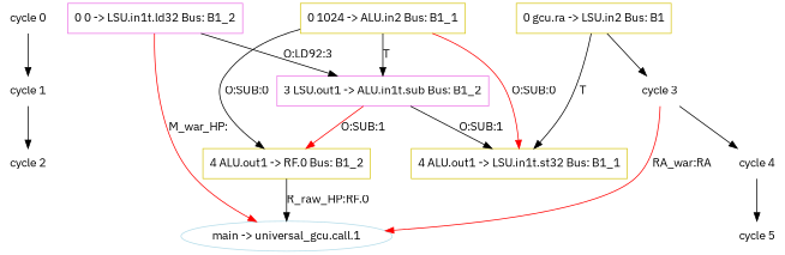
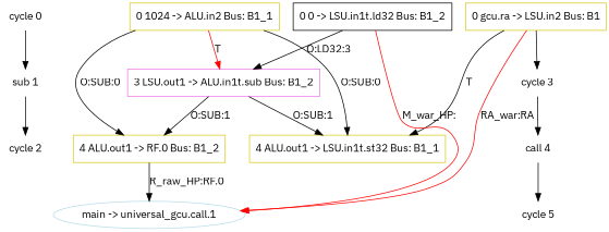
  digraph {
    fontname="IBM Plex Sans"
    node [fontname="IBM Plex Sans" shape=plaintext]
    edge [fontname="IBM Plex Sans"]
    "cycle 0"
-   "cycle 1"
+   "cycle 1" [label="sub 1"]
    "cycle 2"
    "cycle 3"
-   "cycle 4"
+   "cycle 4" [label="call 4"]
    "cycle 5"
    n7 [color="#d8c81b" label="0 1024 -> ALU.in2 Bus: B1_1" shape=box]
    n8 [color="#d8c81b" label="0 gcu.ra -> LSU.in2 Bus: B1" shape=box]
-   n9 [color="#ec75e7" label="0 0 -> LSU.in1t.ld32 Bus: B1_2" shape=box]
+   n9 [color=black label="0 0 -> LSU.in1t.ld32 Bus: B1_2" shape=box]
    n10 [color="#ec75e7" label="3 LSU.out1 -> ALU.in1t.sub Bus: B1_2" shape=box]
    n11 [color="#d8c81b" label="4 ALU.out1 -> RF.0 Bus: B1_2" shape=box]
    n12 [color="#d8c81b" label="4 ALU.out1 -> LSU.in1t.st32 Bus: B1_1" shape=box]
    n13 [color="#b4dce9" label="main -> universal_gcu.call.1" shape=ellipse]
    subgraph sub_1 {
      "cycle 0"
      "cycle 1"
      "cycle 2"
      "cycle 3"
      "cycle 4"
      "cycle 5"
    }
    subgraph sub_2 {
      rank=same
      "cycle 0"
      n7
      n8
      n9
    }
    subgraph sub_3 {
      rank=same
      "cycle 3"
      n10
    }
    subgraph sub_4 {
      rank=same
      "cycle 4"
      n11
      n12
    }
    "cycle 0" -> "cycle 1"
    "cycle 1" -> "cycle 2"
    "cycle 3" -> "cycle 4"
    "cycle 4" -> "cycle 5"
-   n7 -> n10 [label=T weight=10.0]
+   n7 -> n10 [label=T weight=10.0 color=red]
    n7 -> n11 [label="O:SUB:0" weight=10]
-   n7 -> n12 [label="O:SUB:0" weight=10 color=red]
+   n7 -> n12 [label="O:SUB:0" weight=10]
    n8 -> "cycle 3"
    n8 -> n12 [label=T weight=10.0]
-   "cycle 3" -> n13 [color=red label="RA_war:RA" weight=0.3]
-   n9 -> n10 [label="O:LD92:3" weight=10]
+   n8 -> n13 [color=red label="RA_war:RA" weight=0.3]
+   n9 -> n10 [label="O:LD32:3" weight=10]
    n9 -> n13 [color=red label="M_war_HP:" weight=0.15]
-   n10 -> n11 [label="O:SUB:1" weight=10 color=red]
+   n10 -> n11 [label="O:SUB:1" weight=10]
    n10 -> n12 [label="O:SUB:1" weight=10]
    n11 -> n13 [label="R_raw_HP:RF.0" weight=1]
  }
